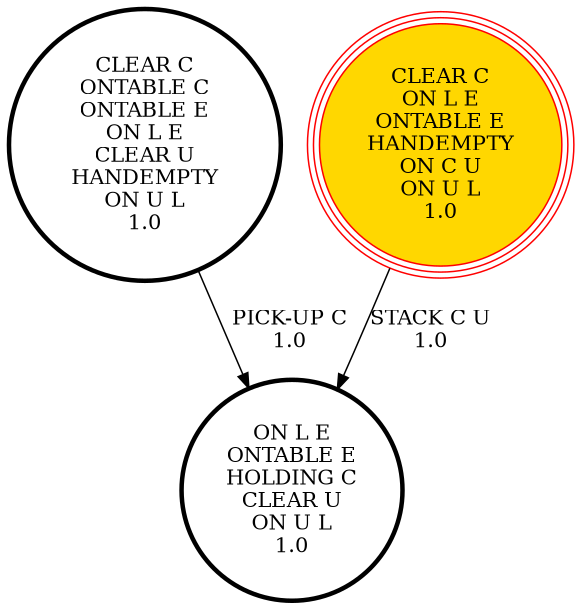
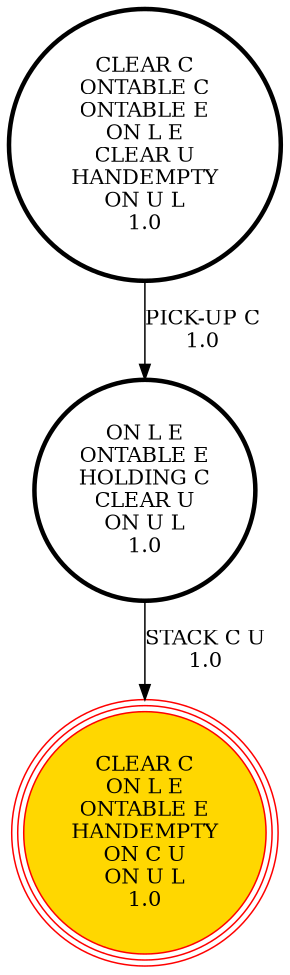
  digraph {
    node [penwidth=3 shape=circle]
    "CLEAR C\nONTABLE C\nONTABLE E\nON L E\nCLEAR U\nHANDEMPTY\nON U L\n1.0\n"
    "ON L E\nONTABLE E\nHOLDING C\nCLEAR U\nON U L\n1.0\n"
    "CLEAR C\nON L E\nONTABLE E\nHANDEMPTY\nON C U\nON U L\n1.0\n" [color=red fillcolor=gold peripheries=3 style=filled penwidth=""]
    "CLEAR C\nONTABLE C\nONTABLE E\nON L E\nCLEAR U\nHANDEMPTY\nON U L\n1.0\n" -> "ON L E\nONTABLE E\nHOLDING C\nCLEAR U\nON U L\n1.0\n" [label="PICK-UP C\n1.0\n"]
-   "CLEAR C\nON L E\nONTABLE E\nHANDEMPTY\nON C U\nON U L\n1.0\n" -> "ON L E\nONTABLE E\nHOLDING C\nCLEAR U\nON U L\n1.0\n" [label="STACK C U\n1.0\n"]
+   "ON L E\nONTABLE E\nHOLDING C\nCLEAR U\nON U L\n1.0\n" -> "CLEAR C\nON L E\nONTABLE E\nHANDEMPTY\nON C U\nON U L\n1.0\n" [label="STACK C U\n1.0\n"]
  }
